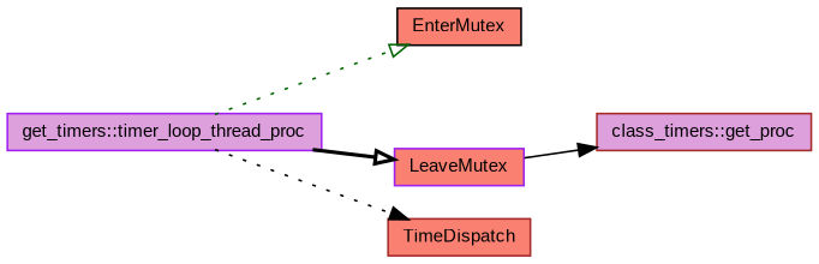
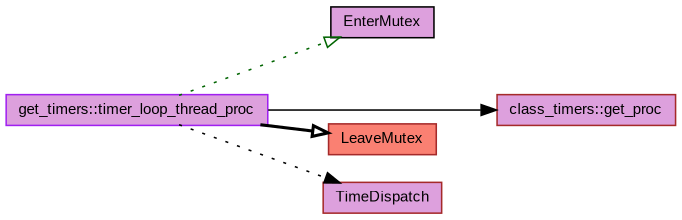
  digraph {
    fontname="Liberation Sans"
    rankdir=LR
    node [color=purple fillcolor=plum fontname="Liberation Sans" fontsize=10 shape=record style=filled]
    edge [arrowhead=onormal color=black fontname="Liberation Sans" fontsize=10 labelfontname="FreeSans.ttf" labelfontsize=10 style=dotted]
    n1 [fontcolor=black height=0.2 label="get_timers::timer_loop_thread_proc" width=0.4]
-   n2 [color=black fillcolor=salmon height=0.2 label=EnterMutex width=0.4]
+   n2 [color=black height=0.2 label=EnterMutex width=0.4]
    n3 [color=brown height=0.2 label="class_timers::get_proc" width=0.4]
-   n4 [fillcolor=salmon height=0.2 label=LeaveMutex width=0.4]
-   n5 [color=brown fillcolor=salmon height=0.2 label=TimeDispatch width=0.4]
+   n4 [color=brown fillcolor=salmon height=0.2 label=LeaveMutex width=0.4]
+   n5 [color=brown height=0.2 label=TimeDispatch width=0.4]
    n1 -> n2 [color=darkgreen]
-   n4 -> n3 [arrowhead=normal style=solid]
+   n1 -> n3 [arrowhead=normal style=solid]
    n1 -> n4 [style=bold]
    n1 -> n5 [arrowhead=normal]
  }
